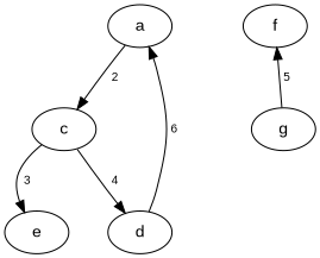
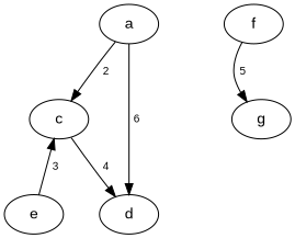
  digraph {
    fontname="Liberation Sans"
    rankdir=TB
    node [fontname="Liberation Sans"]
    edge [fontname="Liberation Sans"]
    a
    c
    d
    e
    f
    g
    a -> c [label=< <font point-size="10">2</font> >]
-   d -> a [label=< <font point-size="10">6</font> >]
+   a -> d [label=< <font point-size="10">6</font> >]
    c -> d [label=< <font point-size="10">4</font> >]
-   c -> e [label=< <font point-size="10">3</font> >]
-   g -> f [label=< <font point-size="10">5</font> >]
+   e -> c [label=< <font point-size="10">3</font> >]
+   f -> g [label=< <font point-size="10">5</font> >]
  }
